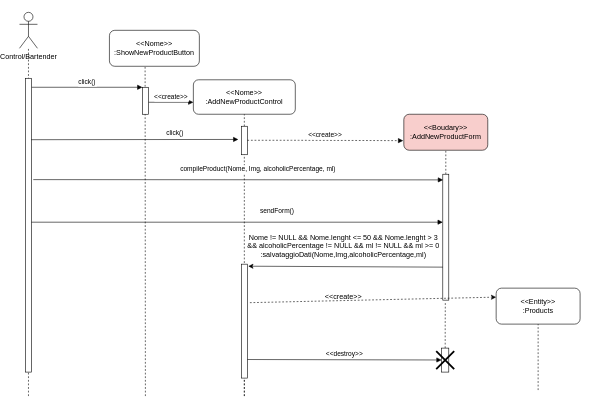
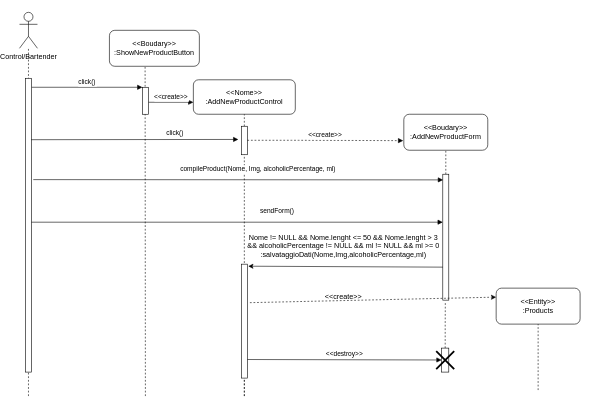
  <mxCell id="0" />
  <mxCell id="1" parent="0" />
  <mxCell id="2" value="click()" style="verticalAlign=bottom;endArrow=block;entryX=0;entryY=0;shadow=0;strokeWidth=1;" edge="1" parent="1" source="6" target="8"><mxGeometry relative="1" as="geometry"><mxPoint x="140" y="140" as="sourcePoint" /></mxGeometry></mxCell>
  <mxCell id="3" value="&lt;&lt;create&gt;&gt;" style="verticalAlign=bottom;endArrow=block;shadow=0;strokeWidth=1;" edge="1" parent="1"><mxGeometry relative="1" as="geometry"><mxPoint x="235" y="170" as="sourcePoint" /><mxPoint x="310" y="170" as="targetPoint" /><Array as="points" /></mxGeometry></mxCell>
  <mxCell id="4" value="Control/Bartender" style="shape=umlActor;verticalLabelPosition=bottom;verticalAlign=top;html=1;outlineConnect=0;" vertex="1" parent="1"><mxGeometry x="20" y="20" width="30" height="60" as="geometry" /></mxCell>
  <mxCell id="5" value="" style="endArrow=none;dashed=1;html=1;rounded=0;" edge="1" parent="1" target="4"><mxGeometry width="50" height="50" relative="1" as="geometry"><mxPoint x="35" y="660" as="sourcePoint" /><mxPoint x="155" y="200" as="targetPoint" /></mxGeometry></mxCell>
  <mxCell id="6" value="" style="points=[];perimeter=orthogonalPerimeter;rounded=0;shadow=0;strokeWidth=1;" vertex="1" parent="1"><mxGeometry x="30" y="130" width="10" height="490" as="geometry" /></mxCell>
  <mxCell id="7" value="" style="endArrow=none;dashed=1;html=1;rounded=0;" edge="1" parent="1"><mxGeometry width="50" height="50" relative="1" as="geometry"><mxPoint x="230" y="660" as="sourcePoint" /><mxPoint x="229.5" y="110" as="targetPoint" /></mxGeometry></mxCell>
  <mxCell id="8" value="" style="points=[];perimeter=orthogonalPerimeter;rounded=0;shadow=0;strokeWidth=1;" vertex="1" parent="1"><mxGeometry x="225" y="145" width="10" height="45" as="geometry" /></mxCell>
- <mxCell id="9" value="&amp;lt;&amp;lt;Nome&amp;gt;&amp;gt;&lt;br&gt;:ShowNewProductButton" style="rounded=1;whiteSpace=wrap;html=1;" vertex="1" parent="1"><mxGeometry x="170" y="50" width="150" height="60" as="geometry" /></mxCell>
+ <mxCell id="9" value="&amp;lt;&amp;lt;Boudary&amp;gt;&amp;gt;&lt;br&gt;:ShowNewProductButton" style="rounded=1;whiteSpace=wrap;html=1;" vertex="1" parent="1"><mxGeometry x="170" y="50" width="150" height="60" as="geometry" /></mxCell>
  <mxCell id="10" value="" style="endArrow=none;dashed=1;html=1;rounded=0;startArrow=none;entryX=0.5;entryY=0;entryDx=0;entryDy=0;" edge="1" parent="1" source="13" target="11"><mxGeometry width="50" height="50" relative="1" as="geometry"><mxPoint x="394.5" y="397.5" as="sourcePoint" /><mxPoint x="394.5" y="117.5" as="targetPoint" /></mxGeometry></mxCell>
  <mxCell id="11" value="&amp;lt;&amp;lt;Nome&amp;gt;&amp;gt;&lt;br style=&quot;border-color: var(--border-color);&quot;&gt;:AddNewProductControl" style="rounded=1;whiteSpace=wrap;html=1;" vertex="1" parent="1"><mxGeometry x="310" y="132.5" width="170" height="57.5" as="geometry" /></mxCell>
  <mxCell id="12" value="click()" style="verticalAlign=bottom;endArrow=block;shadow=0;strokeWidth=1;exitX=0.952;exitY=0.209;exitDx=0;exitDy=0;exitPerimeter=0;" edge="1" parent="1" source="6"><mxGeometry x="0.392" y="2" relative="1" as="geometry"><mxPoint x="40" y="220" as="sourcePoint" /><mxPoint x="385" y="232" as="targetPoint" /><mxPoint as="offset" /></mxGeometry></mxCell>
  <mxCell id="13" value="" style="points=[];perimeter=orthogonalPerimeter;rounded=0;shadow=0;strokeWidth=1;" vertex="1" parent="1"><mxGeometry x="390" y="210" width="10" height="47.5" as="geometry" /></mxCell>
  <mxCell id="14" value="" style="endArrow=none;dashed=1;html=1;rounded=0;" edge="1" parent="1" target="13"><mxGeometry width="50" height="50" relative="1" as="geometry"><mxPoint x="395" y="660" as="sourcePoint" /><mxPoint x="394.5" y="117.5" as="targetPoint" /></mxGeometry></mxCell>
  <mxCell id="15" value="" style="endArrow=none;dashed=1;html=1;rounded=0;startArrow=none;entryX=0.5;entryY=1;entryDx=0;entryDy=0;" edge="1" parent="1" source="17" target="16"><mxGeometry width="50" height="50" relative="1" as="geometry"><mxPoint x="730.5" y="480" as="sourcePoint" /><mxPoint x="730.5" y="200" as="targetPoint" /></mxGeometry></mxCell>
- <mxCell id="16" value="&amp;lt;&amp;lt;Boudary&amp;gt;&amp;gt;&lt;br&gt;:AddNewProductForm" style="rounded=1;whiteSpace=wrap;html=1;fillColor=#f8cecc;" vertex="1" parent="1"><mxGeometry x="661" y="190" width="140" height="60" as="geometry" /></mxCell>
+ <mxCell id="16" value="&amp;lt;&amp;lt;Boudary&amp;gt;&amp;gt;&lt;br&gt;:AddNewProductForm" style="rounded=1;whiteSpace=wrap;html=1;" vertex="1" parent="1"><mxGeometry x="661" y="190" width="140" height="60" as="geometry" /></mxCell>
  <mxCell id="17" value="" style="points=[];perimeter=orthogonalPerimeter;rounded=0;shadow=0;strokeWidth=1;" vertex="1" parent="1"><mxGeometry x="726" y="290" width="10" height="210" as="geometry" /></mxCell>
  <mxCell id="18" value="sendForm()" style="verticalAlign=bottom;endArrow=block;shadow=0;strokeWidth=1;" edge="1" parent="1" target="17"><mxGeometry x="0.195" y="10" relative="1" as="geometry"><mxPoint x="40" y="370" as="sourcePoint" /><mxPoint x="485" y="370" as="targetPoint" /><mxPoint as="offset" /></mxGeometry></mxCell>
  <mxCell id="19" value="" style="points=[];perimeter=orthogonalPerimeter;rounded=0;shadow=0;strokeWidth=1;" vertex="1" parent="1"><mxGeometry x="390" y="440" width="10" height="190" as="geometry" /></mxCell>
  <mxCell id="20" value="" style="endArrow=none;dashed=1;html=1;rounded=0;" edge="1" parent="1" target="19"><mxGeometry width="50" height="50" relative="1" as="geometry"><mxPoint x="395" y="660" as="sourcePoint" /><mxPoint x="395" y="352.5" as="targetPoint" /></mxGeometry></mxCell>
  <mxCell id="21" value="" style="endArrow=none;dashed=1;html=1;rounded=0;entryX=0.5;entryY=-0.027;entryDx=0;entryDy=0;entryPerimeter=0;" edge="1" parent="1"><mxGeometry width="50" height="50" relative="1" as="geometry"><mxPoint x="731" y="420" as="sourcePoint" /><mxPoint x="731" y="420.408" as="targetPoint" /></mxGeometry></mxCell>
  <mxCell id="22" value="&amp;lt;&amp;lt;Entity&amp;gt;&amp;gt;&lt;br&gt;:Products" style="rounded=1;whiteSpace=wrap;html=1;" vertex="1" parent="1"><mxGeometry x="815" y="480" width="140" height="60" as="geometry" /></mxCell>
  <mxCell id="23" value="" style="endArrow=none;dashed=1;html=1;rounded=0;entryX=0.5;entryY=1;entryDx=0;entryDy=0;" edge="1" parent="1" target="22"><mxGeometry width="50" height="50" relative="1" as="geometry"><mxPoint x="885" y="650" as="sourcePoint" /><mxPoint x="565" y="465" as="targetPoint" /></mxGeometry></mxCell>
  <mxCell id="24" value="&lt;&lt;destroy&gt;&gt;" style="verticalAlign=bottom;endArrow=block;shadow=0;strokeWidth=1;exitX=1.018;exitY=0.837;exitDx=0;exitDy=0;exitPerimeter=0;" edge="1" parent="1" source="19"><mxGeometry relative="1" as="geometry"><mxPoint x="559.4" y="598.82" as="sourcePoint" /><mxPoint x="724" y="599.82" as="targetPoint" /><Array as="points" /></mxGeometry></mxCell>
  <mxCell id="25" value="&lt;&lt;create&gt;&gt;" style="verticalAlign=bottom;endArrow=block;shadow=0;strokeWidth=1;dashed=1;" edge="1" parent="1"><mxGeometry relative="1" as="geometry"><mxPoint x="400" y="233.41" as="sourcePoint" /><mxPoint x="660" y="234" as="targetPoint" /><Array as="points"><mxPoint x="480" y="233.41" /></Array></mxGeometry></mxCell>
  <mxCell id="26" value="compileProduct(Nome, Img, alcoholicPercentage, ml)" style="verticalAlign=bottom;endArrow=block;shadow=0;strokeWidth=1;entryX=0.047;entryY=0.045;entryDx=0;entryDy=0;entryPerimeter=0;" edge="1" parent="1" target="17"><mxGeometry x="0.097" y="9" relative="1" as="geometry"><mxPoint x="43" y="299" as="sourcePoint" /><mxPoint x="547.83" y="298.835" as="targetPoint" /><mxPoint as="offset" /></mxGeometry></mxCell>
  <mxCell id="27" style="edgeStyle=orthogonalEdgeStyle;rounded=0;orthogonalLoop=1;jettySize=auto;html=1;exitX=0.5;exitY=0;exitDx=0;exitDy=0;entryX=0.422;entryY=1.01;entryDx=0;entryDy=0;entryPerimeter=0;dashed=1;endArrow=none;endFill=0;" edge="1" parent="1" source="28" target="17"><mxGeometry relative="1" as="geometry" /></mxCell>
  <mxCell id="28" value="" style="rounded=0;whiteSpace=wrap;html=1;" vertex="1" parent="1"><mxGeometry x="724" y="580" width="12" height="40" as="geometry" /></mxCell>
  <mxCell id="29" value="" style="shape=umlDestroy;whiteSpace=wrap;html=1;strokeWidth=3;" vertex="1" parent="1"><mxGeometry x="715" y="585" width="30" height="30" as="geometry" /></mxCell>
  <mxCell id="30" value="" style="endArrow=classic;html=1;rounded=0;dashed=1;entryX=0;entryY=0.25;entryDx=0;entryDy=0;exitX=1.424;exitY=0.338;exitDx=0;exitDy=0;exitPerimeter=0;" edge="1" parent="1" source="19" target="22"><mxGeometry width="50" height="50" relative="1" as="geometry"><mxPoint x="400" y="520" as="sourcePoint" /><mxPoint x="450" y="470" as="targetPoint" /></mxGeometry></mxCell>
  <mxCell id="31" value="" style="endArrow=classic;html=1;rounded=0;entryX=1.143;entryY=0.018;entryDx=0;entryDy=0;entryPerimeter=0;exitX=0.006;exitY=0.738;exitDx=0;exitDy=0;exitPerimeter=0;" edge="1" parent="1" source="17" target="19"><mxGeometry width="50" height="50" relative="1" as="geometry"><mxPoint x="720" y="450" as="sourcePoint" /><mxPoint x="590" y="430" as="targetPoint" /></mxGeometry></mxCell>
  <mxCell id="32" value="&amp;lt;&amp;lt;create&amp;gt;&amp;gt;" style="text;html=1;align=center;verticalAlign=middle;resizable=0;points=[];autosize=1;strokeColor=none;fillColor=none;" vertex="1" parent="1"><mxGeometry x="520" y="480" width="80" height="30" as="geometry" /></mxCell>
  <mxCell id="33" value="Nome != NULL &amp;amp;&amp;amp; Nome.lenght &amp;lt;= 50 &amp;amp;&amp;amp; Nome.lenght &amp;gt; 3&lt;br&gt;&amp;amp;&amp;amp; alcoholicPercentage != NULL &amp;amp;&amp;amp; ml != NULL &amp;amp;&amp;amp; ml &amp;gt;= 0&lt;br&gt;:salvataggioDati(Nome,Img,alcoholicPercentage,ml)" style="text;html=1;align=center;verticalAlign=middle;resizable=0;points=[];autosize=1;strokeColor=none;fillColor=none;" vertex="1" parent="1"><mxGeometry x="390" y="380" width="340" height="60" as="geometry" /></mxCell>
